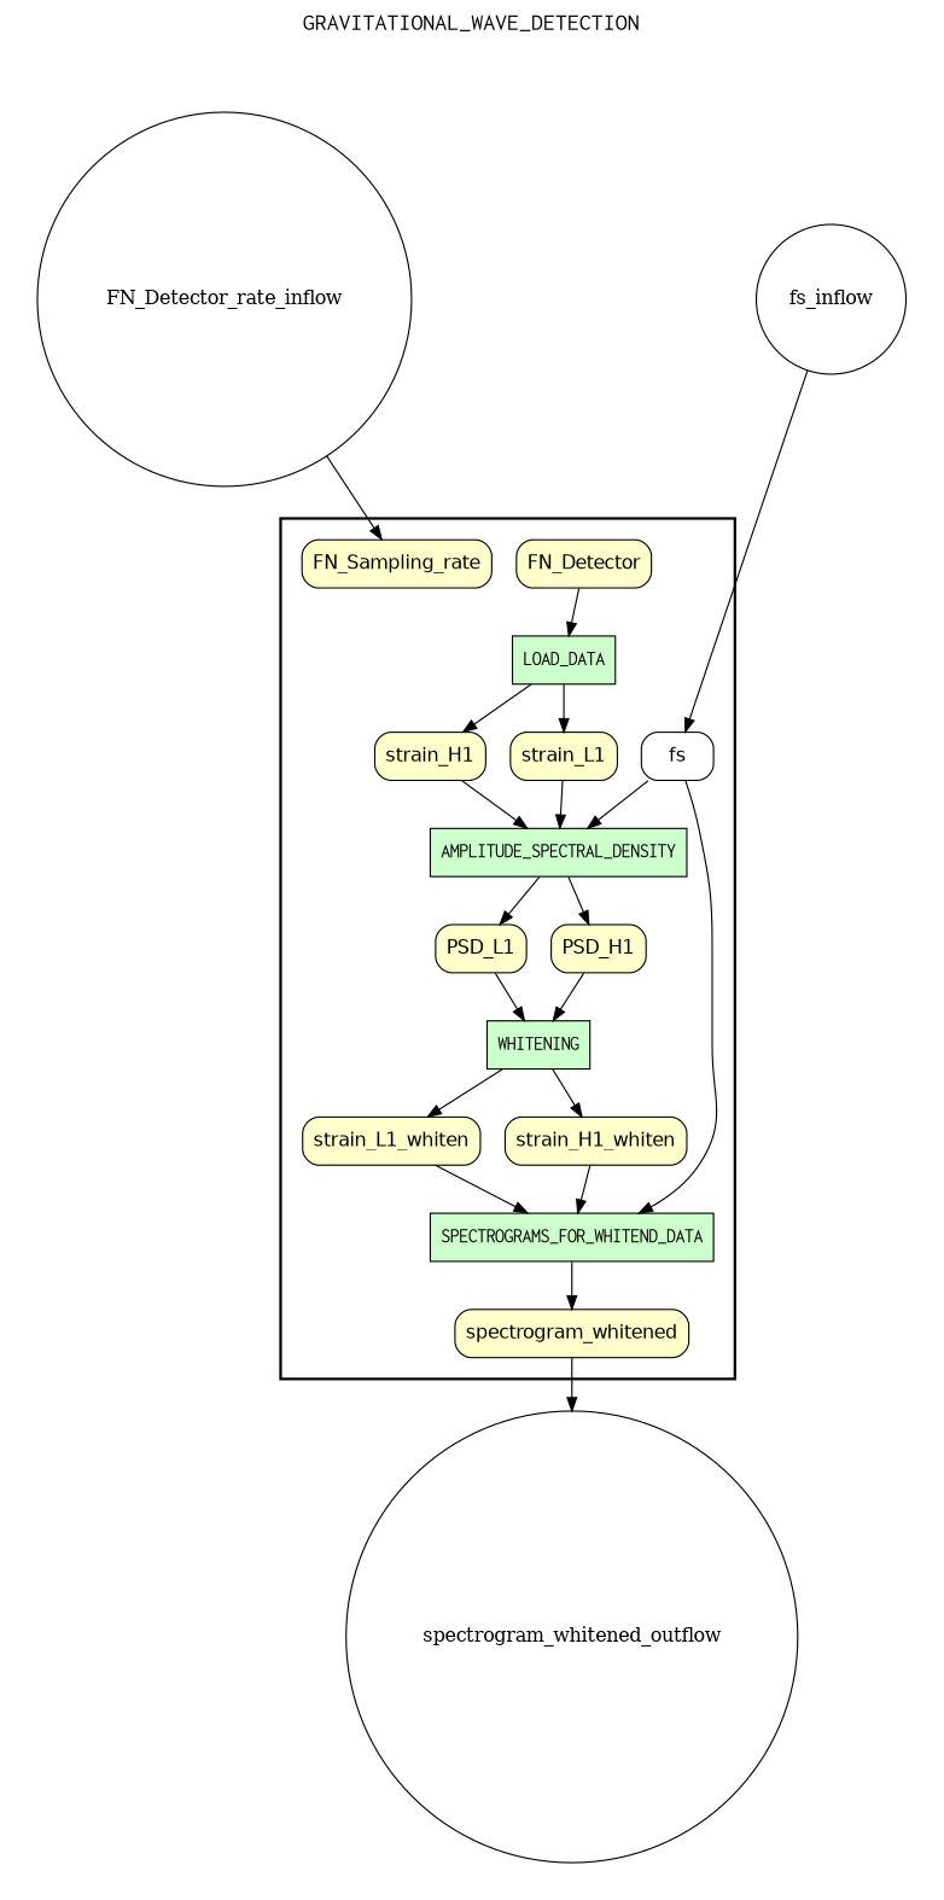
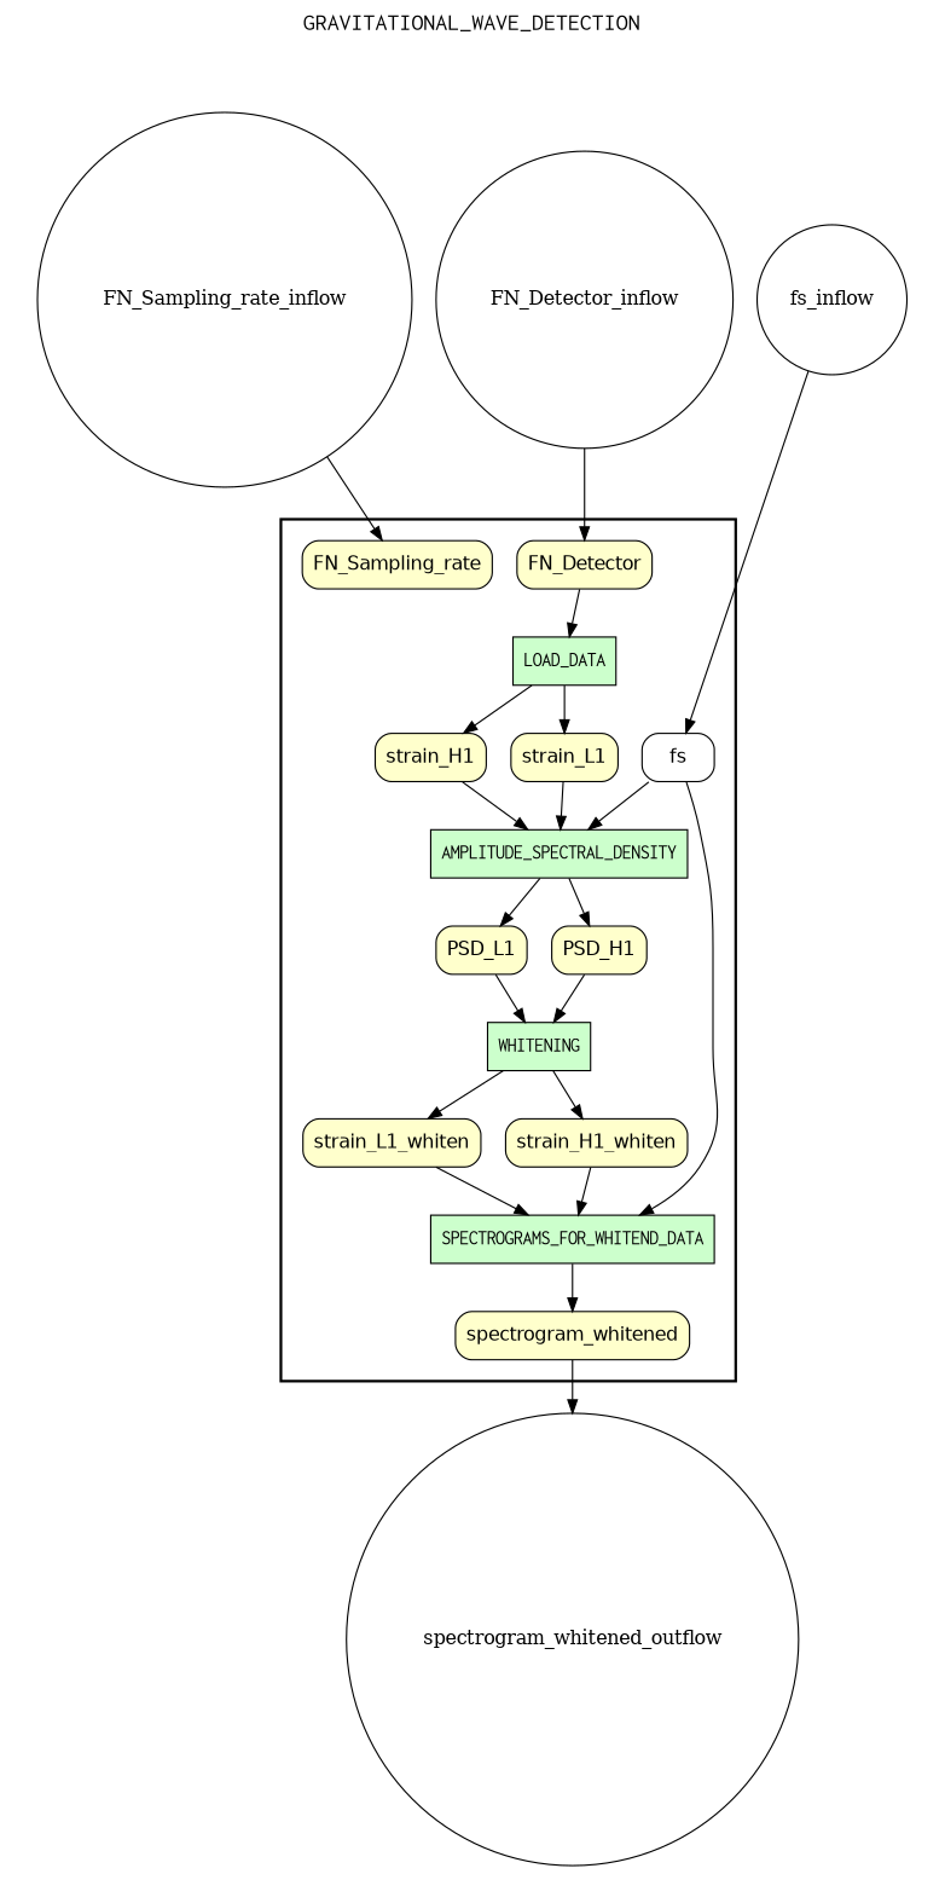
  digraph {
    fontname=Courier
    fontsize=18
    label=GRAVITATIONAL_WAVE_DETECTION
    labelloc=t
    rankdir=TB
    node [fillcolor="#FFFFCC" fontname=Helvetica peripheries=1 shape=box style="rounded,filled"]
    WHITENING [fillcolor="#CCFFCC" fontname=Courier style=filled]
    AMPLITUDE_SPECTRAL_DENSITY [fillcolor="#CCFFCC" fontname=Courier style=filled]
    LOAD_DATA [fillcolor="#CCFFCC" fontname=Courier style=filled]
    SPECTROGRAMS_FOR_WHITEND_DATA [fillcolor="#CCFFCC" fontname=Courier style=filled]
    FN_Detector
    FN_Sampling_rate
    strain_H1
    strain_L1
    PSD_H1
    PSD_L1
    strain_H1_whiten
    strain_L1_whiten
    spectrogram_whitened
    fs [fillcolor="#FFFFFF"]
    fs_inflow [fillcolor="#FFFFFF" shape=circle width=0.2 fontname="" style=""]
-   FN_Sampling_rate_inflow [fillcolor="#FFFFFF" shape=circle width=0.2 label=FN_Detector_rate_inflow fontname="" style=""]
+   FN_Detector_inflow [fillcolor="#FFFFFF" shape=circle width=0.2 fontname="" style=""]
+   FN_Sampling_rate_inflow [fillcolor="#FFFFFF" shape=circle width=0.2 fontname="" style=""]
    spectrogram_whitened_outflow [fillcolor="#FFFFFF" shape=circle width=0.2 fontname="" style=""]
    subgraph cluster_1 {
      color=black
      label=""
      penwidth=2
      subgraph cluster_2 {
        color=white
        label=""
        penwidth=2
        WHITENING
        AMPLITUDE_SPECTRAL_DENSITY
        LOAD_DATA
        SPECTROGRAMS_FOR_WHITEND_DATA
        FN_Detector
        FN_Sampling_rate
        strain_H1
        strain_L1
        PSD_H1
        PSD_L1
        strain_H1_whiten
        strain_L1_whiten
        spectrogram_whitened
        fs
      }
    }
    subgraph cluster_3 {
      color=white
      label=""
      penwidth=2
      subgraph cluster_4 {
        color=white
        label=""
        penwidth=2
        fs_inflow
+       FN_Detector_inflow
        FN_Sampling_rate_inflow
      }
    }
    subgraph cluster_5 {
      color=white
      label=""
      penwidth=2
      subgraph cluster_6 {
        color=white
        label=""
        penwidth=2
        spectrogram_whitened_outflow
      }
    }
    WHITENING -> strain_H1_whiten
    WHITENING -> strain_L1_whiten
    AMPLITUDE_SPECTRAL_DENSITY -> PSD_H1
    AMPLITUDE_SPECTRAL_DENSITY -> PSD_L1
    LOAD_DATA -> strain_H1
    LOAD_DATA -> strain_L1
    SPECTROGRAMS_FOR_WHITEND_DATA -> spectrogram_whitened
    FN_Detector -> LOAD_DATA
    strain_H1 -> AMPLITUDE_SPECTRAL_DENSITY
    strain_L1 -> AMPLITUDE_SPECTRAL_DENSITY
    PSD_H1 -> WHITENING
    PSD_L1 -> WHITENING
    strain_H1_whiten -> SPECTROGRAMS_FOR_WHITEND_DATA
    strain_L1_whiten -> SPECTROGRAMS_FOR_WHITEND_DATA
    spectrogram_whitened -> spectrogram_whitened_outflow
    fs -> AMPLITUDE_SPECTRAL_DENSITY
    fs -> SPECTROGRAMS_FOR_WHITEND_DATA
    fs_inflow -> fs
+   FN_Detector_inflow -> FN_Detector
    FN_Sampling_rate_inflow -> FN_Sampling_rate
  }
